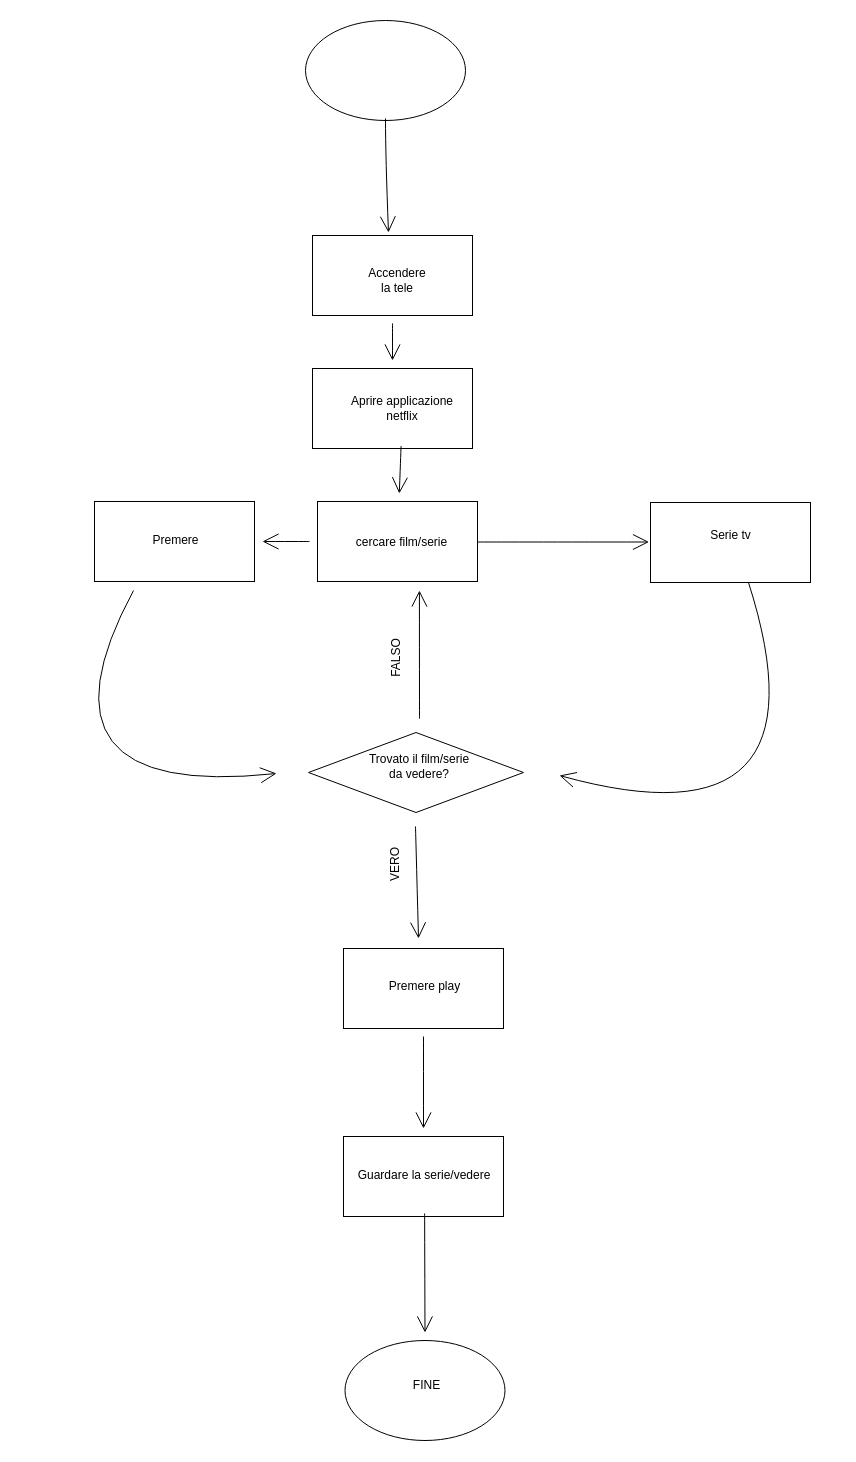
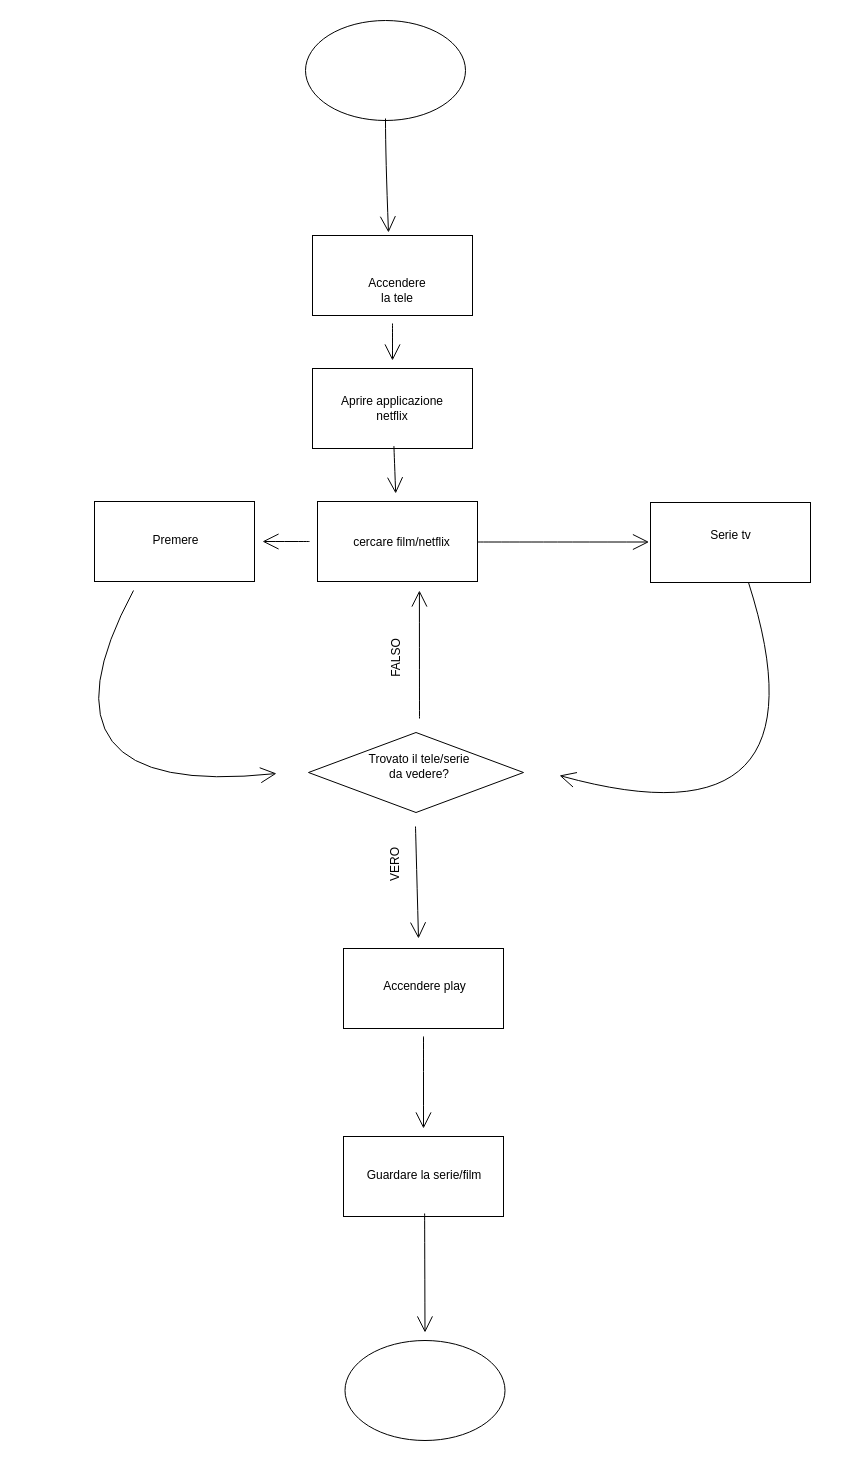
  <mxCell id="0" />
  <mxCell id="1" parent="0" />
  <mxCell id="2" value="" style="ellipse;whiteSpace=wrap;html=1;hachureGap=4;" vertex="1" parent="1"><mxGeometry x="305" y="20" width="160" height="100" as="geometry" /></mxCell>
  <mxCell id="3" value="" style="edgeStyle=none;orthogonalLoop=1;jettySize=auto;html=1;rounded=0;endArrow=open;startSize=14;endSize=14;sourcePerimeterSpacing=8;targetPerimeterSpacing=8;curved=1;" edge="1" parent="1"><mxGeometry width="120" relative="1" as="geometry"><mxPoint x="385" y="118" as="sourcePoint" /><mxPoint x="388" y="232" as="targetPoint" /><Array as="points"><mxPoint x="385" y="156" /></Array></mxGeometry></mxCell>
  <mxCell id="4" value="" style="edgeStyle=none;curved=1;rounded=0;orthogonalLoop=1;jettySize=auto;html=1;endArrow=open;startSize=14;endSize=14;sourcePerimeterSpacing=8;targetPerimeterSpacing=8;" edge="1" parent="1" source="5" target="7"><mxGeometry relative="1" as="geometry" /></mxCell>
  <mxCell id="5" value="" style="rounded=0;whiteSpace=wrap;html=1;hachureGap=4;" vertex="1" parent="1"><mxGeometry x="312" y="235" width="160" height="80" as="geometry" /></mxCell>
- <mxCell id="6" value="Accendere la tele" style="text;strokeColor=none;fillColor=none;html=1;align=center;verticalAlign=middle;whiteSpace=wrap;rounded=0;hachureGap=4;" vertex="1" parent="1"><mxGeometry x="367" y="265" width="60" height="30" as="geometry" /></mxCell>
+ <mxCell id="6" value="Accendere la tele" style="text;strokeColor=none;fillColor=none;html=1;align=center;verticalAlign=middle;whiteSpace=wrap;rounded=0;hachureGap=4;" vertex="1" parent="1"><mxGeometry x="367" y="275" width="60" height="30" as="geometry" /></mxCell>
  <mxCell id="7" value="" style="rounded=0;whiteSpace=wrap;html=1;hachureGap=4;" vertex="1" parent="1"><mxGeometry x="312" y="368" width="160" height="80" as="geometry" /></mxCell>
  <mxCell id="8" value="" style="edgeStyle=none;curved=1;rounded=0;orthogonalLoop=1;jettySize=auto;html=1;endArrow=open;startSize=14;endSize=14;sourcePerimeterSpacing=8;targetPerimeterSpacing=8;" edge="1" parent="1" source="9" target="11"><mxGeometry relative="1" as="geometry" /></mxCell>
- <mxCell id="9" value="Aprire applicazione netflix" style="text;strokeColor=none;fillColor=none;html=1;align=center;verticalAlign=middle;whiteSpace=wrap;rounded=0;hachureGap=4;" vertex="1" parent="1"><mxGeometry x="344" y="378.5" width="116" height="59" as="geometry" /></mxCell>
+ <mxCell id="9" value="Aprire applicazione netflix" style="text;strokeColor=none;fillColor=none;html=1;align=center;verticalAlign=middle;whiteSpace=wrap;rounded=0;hachureGap=4;" vertex="1" parent="1"><mxGeometry x="334" y="378.5" width="116" height="59" as="geometry" /></mxCell>
  <mxCell id="10" style="edgeStyle=none;curved=1;rounded=0;orthogonalLoop=1;jettySize=auto;html=1;endArrow=open;startSize=14;endSize=14;sourcePerimeterSpacing=8;targetPerimeterSpacing=8;" edge="1" parent="1" source="11" target="15"><mxGeometry relative="1" as="geometry" /></mxCell>
  <mxCell id="11" value="" style="rounded=0;whiteSpace=wrap;html=1;hachureGap=4;" vertex="1" parent="1"><mxGeometry x="317" y="501" width="160" height="80" as="geometry" /></mxCell>
  <mxCell id="12" value="" style="edgeStyle=none;curved=1;rounded=0;orthogonalLoop=1;jettySize=auto;html=1;endArrow=open;startSize=14;endSize=14;sourcePerimeterSpacing=8;targetPerimeterSpacing=8;" edge="1" parent="1" source="13" target="14"><mxGeometry relative="1" as="geometry" /></mxCell>
- <mxCell id="13" value="cercare film/serie" style="text;strokeColor=none;fillColor=none;html=1;align=center;verticalAlign=middle;whiteSpace=wrap;rounded=0;hachureGap=4;" vertex="1" parent="1"><mxGeometry x="334" y="501" width="135" height="81" as="geometry" /></mxCell>
+ <mxCell id="13" value="cercare film/netflix" style="text;strokeColor=none;fillColor=none;html=1;align=center;verticalAlign=middle;whiteSpace=wrap;rounded=0;hachureGap=4;" vertex="1" parent="1"><mxGeometry x="334" y="501" width="135" height="81" as="geometry" /></mxCell>
  <mxCell id="14" value="serie tv" style="text;strokeColor=none;fillColor=none;html=1;align=center;verticalAlign=middle;whiteSpace=wrap;rounded=0;hachureGap=4;" vertex="1" parent="1"><mxGeometry x="656.5" y="501" width="135" height="81" as="geometry" /></mxCell>
  <mxCell id="15" value="" style="rounded=0;whiteSpace=wrap;html=1;hachureGap=4;" vertex="1" parent="1"><mxGeometry x="94" y="501" width="160" height="80" as="geometry" /></mxCell>
  <mxCell id="16" value="" style="rounded=0;whiteSpace=wrap;html=1;hachureGap=4;" vertex="1" parent="1"><mxGeometry x="650" y="502" width="160" height="80" as="geometry" /></mxCell>
  <mxCell id="17" value="Serie tv" style="text;strokeColor=none;fillColor=none;html=1;align=center;verticalAlign=middle;whiteSpace=wrap;rounded=0;hachureGap=4;" vertex="1" parent="1"><mxGeometry x="665" y="514" width="131" height="42" as="geometry" /></mxCell>
  <mxCell id="18" value="Premere" style="text;strokeColor=none;fillColor=none;html=1;align=center;verticalAlign=middle;whiteSpace=wrap;rounded=0;hachureGap=4;" vertex="1" parent="1"><mxGeometry x="113" y="512" width="125" height="55" as="geometry" /></mxCell>
  <mxCell id="19" value="" style="edgeStyle=none;orthogonalLoop=1;jettySize=auto;html=1;rounded=0;endArrow=open;startSize=14;endSize=14;sourcePerimeterSpacing=8;targetPerimeterSpacing=8;curved=1;" edge="1" parent="1"><mxGeometry width="120" relative="1" as="geometry"><mxPoint x="133" y="590" as="sourcePoint" /><mxPoint x="276" y="773" as="targetPoint" /><Array as="points"><mxPoint x="20" y="800" /></Array></mxGeometry></mxCell>
  <mxCell id="20" value="" style="edgeStyle=none;orthogonalLoop=1;jettySize=auto;html=1;rounded=0;endArrow=open;startSize=14;endSize=14;sourcePerimeterSpacing=8;targetPerimeterSpacing=8;curved=1;" edge="1" parent="1"><mxGeometry width="120" relative="1" as="geometry"><mxPoint x="748" y="582" as="sourcePoint" /><mxPoint x="559" y="775" as="targetPoint" /><Array as="points"><mxPoint x="834" y="851" /></Array></mxGeometry></mxCell>
  <mxCell id="21" value="" style="rhombus;whiteSpace=wrap;html=1;hachureGap=4;" vertex="1" parent="1"><mxGeometry x="308" y="732" width="215" height="80" as="geometry" /></mxCell>
- <mxCell id="22" value="Trovato il film/serie da vedere?" style="text;strokeColor=none;fillColor=none;html=1;align=center;verticalAlign=middle;whiteSpace=wrap;rounded=0;hachureGap=4;" vertex="1" parent="1"><mxGeometry x="362" y="732" width="114" height="68" as="geometry" /></mxCell>
+ <mxCell id="22" value="Trovato il tele/serie da vedere?" style="text;strokeColor=none;fillColor=none;html=1;align=center;verticalAlign=middle;whiteSpace=wrap;rounded=0;hachureGap=4;" vertex="1" parent="1"><mxGeometry x="362" y="732" width="114" height="68" as="geometry" /></mxCell>
  <mxCell id="23" value="" style="edgeStyle=none;orthogonalLoop=1;jettySize=auto;html=1;rounded=0;endArrow=open;startSize=14;endSize=14;sourcePerimeterSpacing=8;targetPerimeterSpacing=8;curved=1;" edge="1" parent="1"><mxGeometry width="120" relative="1" as="geometry"><mxPoint x="419" y="718" as="sourcePoint" /><mxPoint x="418.91" y="590" as="targetPoint" /><Array as="points" /></mxGeometry></mxCell>
  <mxCell id="24" value="FALSO" style="text;strokeColor=none;fillColor=none;html=1;align=center;verticalAlign=middle;whiteSpace=wrap;rounded=0;hachureGap=4;rotation=-90;" vertex="1" parent="1"><mxGeometry x="360" y="639" width="70" height="37" as="geometry" /></mxCell>
  <mxCell id="25" value="" style="edgeStyle=none;orthogonalLoop=1;jettySize=auto;html=1;rounded=0;endArrow=open;startSize=14;endSize=14;sourcePerimeterSpacing=8;targetPerimeterSpacing=8;curved=1;" edge="1" parent="1"><mxGeometry width="120" relative="1" as="geometry"><mxPoint x="415" y="826" as="sourcePoint" /><mxPoint x="418" y="938" as="targetPoint" /><Array as="points" /></mxGeometry></mxCell>
  <mxCell id="26" value="" style="edgeStyle=none;curved=1;rounded=0;orthogonalLoop=1;jettySize=auto;html=1;endArrow=open;startSize=14;endSize=14;sourcePerimeterSpacing=8;targetPerimeterSpacing=8;" edge="1" parent="1" source="27" target="29"><mxGeometry relative="1" as="geometry" /></mxCell>
  <mxCell id="27" value="" style="rounded=0;whiteSpace=wrap;html=1;hachureGap=4;" vertex="1" parent="1"><mxGeometry x="343" y="948" width="160" height="80" as="geometry" /></mxCell>
- <mxCell id="28" value="Premere play" style="text;strokeColor=none;fillColor=none;html=1;align=center;verticalAlign=middle;whiteSpace=wrap;rounded=0;hachureGap=4;" vertex="1" parent="1"><mxGeometry x="349" y="953" width="151" height="66" as="geometry" /></mxCell>
+ <mxCell id="28" value="Accendere play" style="text;strokeColor=none;fillColor=none;html=1;align=center;verticalAlign=middle;whiteSpace=wrap;rounded=0;hachureGap=4;" vertex="1" parent="1"><mxGeometry x="349" y="953" width="151" height="66" as="geometry" /></mxCell>
  <mxCell id="29" value="" style="rounded=0;whiteSpace=wrap;html=1;hachureGap=4;" vertex="1" parent="1"><mxGeometry x="343" y="1136" width="160" height="80" as="geometry" /></mxCell>
  <mxCell id="30" value="" style="edgeStyle=none;curved=1;rounded=0;orthogonalLoop=1;jettySize=auto;html=1;endArrow=open;startSize=14;endSize=14;sourcePerimeterSpacing=8;targetPerimeterSpacing=8;" edge="1" parent="1" source="31" target="32"><mxGeometry relative="1" as="geometry" /></mxCell>
- <mxCell id="31" value="Guardare la serie/vedere" style="text;strokeColor=none;fillColor=none;html=1;align=center;verticalAlign=middle;whiteSpace=wrap;rounded=0;hachureGap=4;" vertex="1" parent="1"><mxGeometry x="351" y="1144" width="146" height="61" as="geometry" /></mxCell>
+ <mxCell id="31" value="Guardare la serie/film" style="text;strokeColor=none;fillColor=none;html=1;align=center;verticalAlign=middle;whiteSpace=wrap;rounded=0;hachureGap=4;" vertex="1" parent="1"><mxGeometry x="351" y="1144" width="146" height="61" as="geometry" /></mxCell>
  <mxCell id="32" value="" style="ellipse;whiteSpace=wrap;html=1;hachureGap=4;" vertex="1" parent="1"><mxGeometry x="344.5" y="1340" width="160" height="100" as="geometry" /></mxCell>
- <mxCell id="33" value="FINE" style="text;strokeColor=none;fillColor=none;html=1;align=center;verticalAlign=middle;whiteSpace=wrap;rounded=0;hachureGap=4;" vertex="1" parent="1"><mxGeometry x="371.5" y="1354" width="108.5" height="61" as="geometry" /></mxCell>
  <mxCell id="34" value="VERO" style="text;strokeColor=none;fillColor=none;html=1;align=center;verticalAlign=middle;whiteSpace=wrap;rounded=0;hachureGap=4;rotation=-90;" vertex="1" parent="1"><mxGeometry x="365" y="849" width="60" height="30" as="geometry" /></mxCell>
